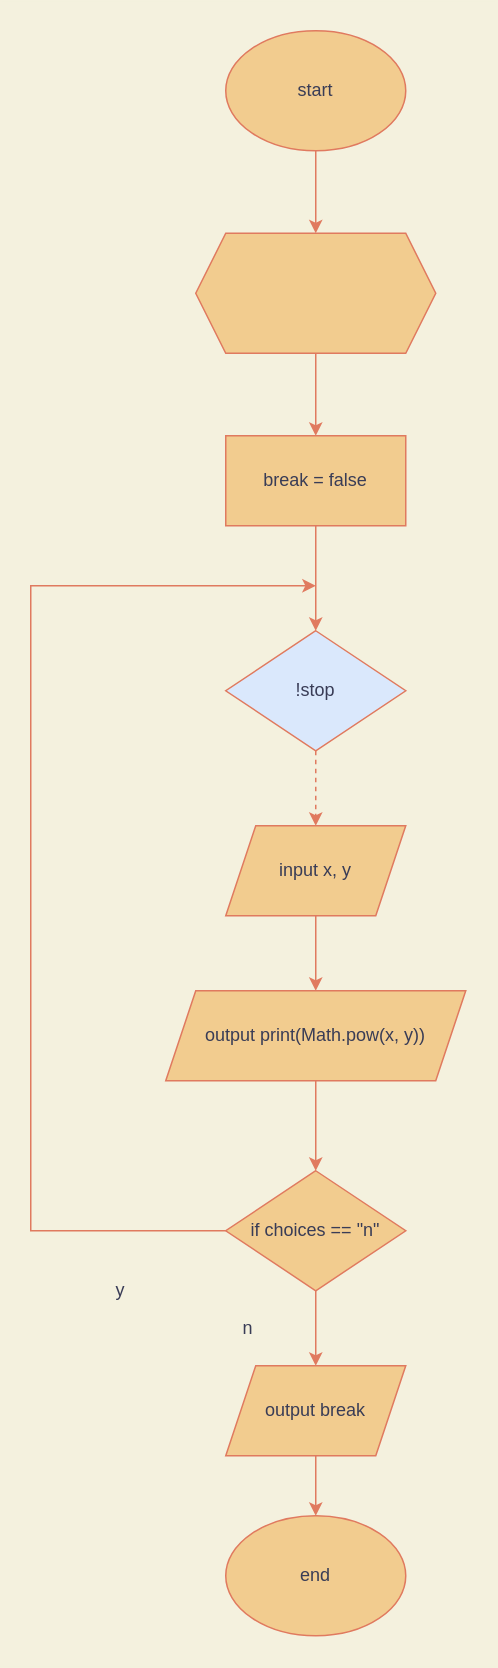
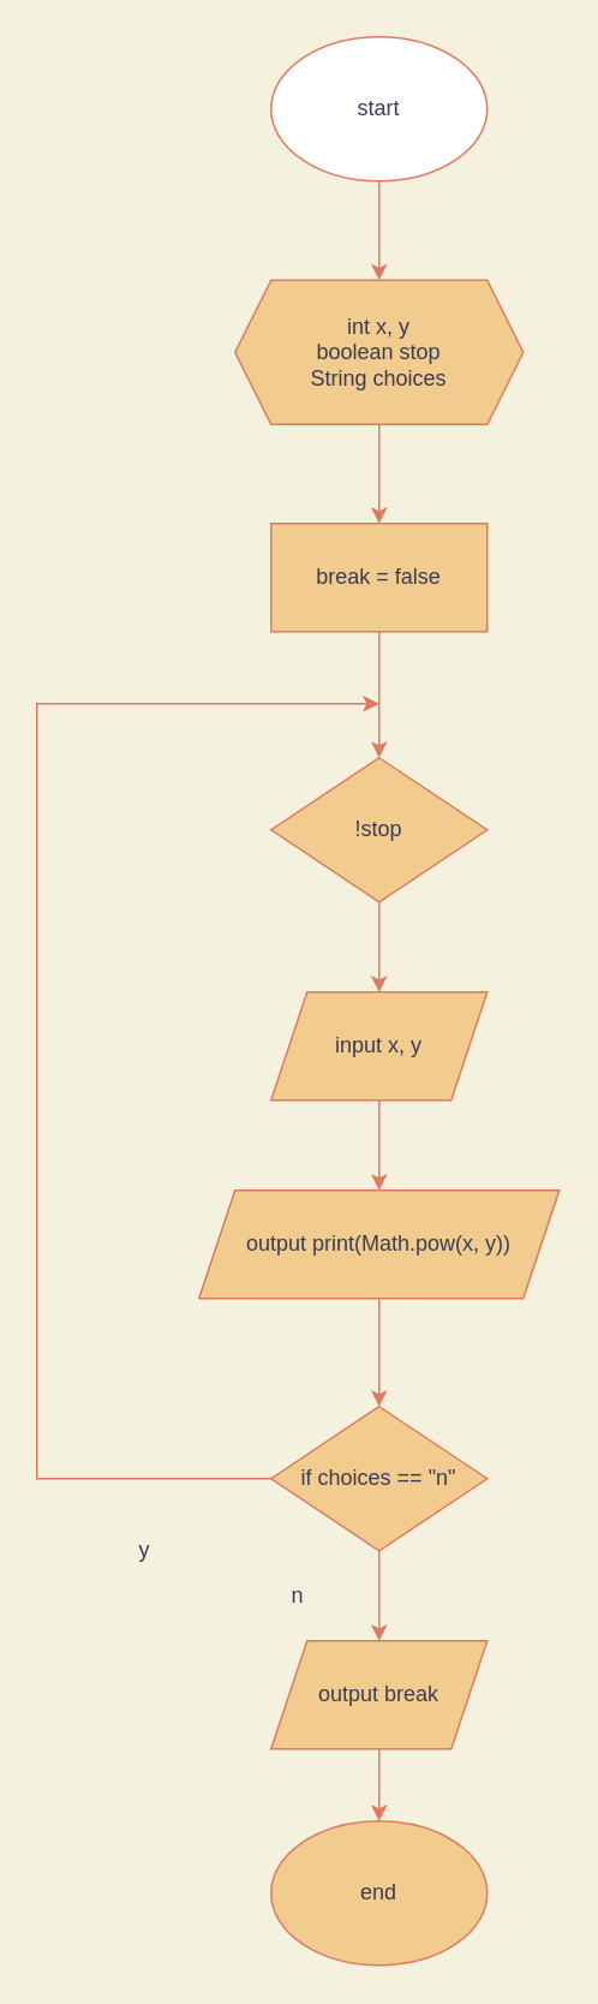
  <mxCell id="0" />
  <mxCell id="1" parent="0" />
- <mxCell id="2" value="start" style="ellipse;whiteSpace=wrap;html=1;fillColor=#F2CC8F;strokeColor=#E07A5F;fontColor=#393C56;" vertex="1" parent="1"><mxGeometry x="150" width="120" height="80" as="geometry" y="20" /></mxCell>
+ <mxCell id="2" value="start" style="ellipse;whiteSpace=wrap;html=1;fillColor=#ffffff;strokeColor=#E07A5F;fontColor=#393C56;" vertex="1" parent="1"><mxGeometry x="150" width="120" height="80" as="geometry" y="20" /></mxCell>
  <mxCell id="3" value="end" style="ellipse;whiteSpace=wrap;html=1;fillColor=#F2CC8F;strokeColor=#E07A5F;fontColor=#393C56;" vertex="1" parent="1"><mxGeometry x="150" y="1010" width="120" height="80" as="geometry" /></mxCell>
  <mxCell id="4" value="" style="shape=hexagon;perimeter=hexagonPerimeter2;whiteSpace=wrap;html=1;fixedSize=1;fillColor=#F2CC8F;strokeColor=#E07A5F;fontColor=#393C56;" vertex="1" parent="1"><mxGeometry x="130" y="155" width="160" height="80" as="geometry" /></mxCell>
+ <mxCell id="5" value="int x, y&lt;br&gt;boolean stop&lt;br&gt;String choices" style="text;html=1;strokeColor=none;fillColor=none;align=center;verticalAlign=middle;whiteSpace=wrap;rounded=0;fontColor=#393C56;" vertex="1" parent="1"><mxGeometry x="145" y="170" width="130" height="50" as="geometry" /></mxCell>
  <mxCell id="6" value="break = false" style="rounded=0;whiteSpace=wrap;html=1;fillColor=#F2CC8F;strokeColor=#E07A5F;fontColor=#393C56;" vertex="1" parent="1"><mxGeometry x="150" y="290" width="120" height="60" as="geometry" /></mxCell>
- <mxCell id="7" value="!stop" style="rhombus;whiteSpace=wrap;html=1;fillColor=#dae8fc;strokeColor=#E07A5F;fontColor=#393C56;" vertex="1" parent="1"><mxGeometry x="150" y="420" width="120" height="80" as="geometry" /></mxCell>
+ <mxCell id="7" value="!stop" style="rhombus;whiteSpace=wrap;html=1;fillColor=#F2CC8F;strokeColor=#E07A5F;fontColor=#393C56;" vertex="1" parent="1"><mxGeometry x="150" y="420" width="120" height="80" as="geometry" /></mxCell>
  <mxCell id="8" value="if choices == &quot;n&quot;" style="rhombus;whiteSpace=wrap;html=1;fillColor=#F2CC8F;strokeColor=#E07A5F;fontColor=#393C56;" vertex="1" parent="1"><mxGeometry x="150" y="780" width="120" height="80" as="geometry" /></mxCell>
  <mxCell id="9" value="output break" style="shape=parallelogram;perimeter=parallelogramPerimeter;whiteSpace=wrap;html=1;fixedSize=1;fillColor=#F2CC8F;strokeColor=#E07A5F;fontColor=#393C56;" vertex="1" parent="1"><mxGeometry x="150" y="910" width="120" height="60" as="geometry" /></mxCell>
  <mxCell id="10" value="input x, y" style="shape=parallelogram;perimeter=parallelogramPerimeter;whiteSpace=wrap;html=1;fixedSize=1;fillColor=#F2CC8F;strokeColor=#E07A5F;fontColor=#393C56;" vertex="1" parent="1"><mxGeometry x="150" y="550" width="120" height="60" as="geometry" /></mxCell>
  <mxCell id="11" value="output print(Math.pow(x, y))" style="shape=parallelogram;perimeter=parallelogramPerimeter;whiteSpace=wrap;html=1;fixedSize=1;fillColor=#F2CC8F;strokeColor=#E07A5F;fontColor=#393C56;" vertex="1" parent="1"><mxGeometry x="110" y="660" width="200" height="60" as="geometry" /></mxCell>
  <mxCell id="12" value="" style="endArrow=classic;html=1;rounded=0;entryX=0.5;entryY=0;entryDx=0;entryDy=0;exitX=0.5;exitY=1;exitDx=0;exitDy=0;labelBackgroundColor=#F4F1DE;strokeColor=#E07A5F;fontColor=#393C56;" edge="1" parent="1" source="2" target="4"><mxGeometry width="50" height="50" relative="1" as="geometry"><mxPoint x="-100" y="310" as="sourcePoint" /><mxPoint x="-50" y="260" as="targetPoint" /></mxGeometry></mxCell>
  <mxCell id="13" value="" style="endArrow=classic;html=1;rounded=0;entryX=0.5;entryY=0;entryDx=0;entryDy=0;exitX=0.5;exitY=1;exitDx=0;exitDy=0;labelBackgroundColor=#F4F1DE;strokeColor=#E07A5F;fontColor=#393C56;" edge="1" parent="1" source="4" target="6"><mxGeometry width="50" height="50" relative="1" as="geometry"><mxPoint x="-90" y="320" as="sourcePoint" /><mxPoint x="-40" y="270" as="targetPoint" /></mxGeometry></mxCell>
  <mxCell id="14" value="" style="endArrow=classic;html=1;rounded=0;entryX=0.5;entryY=0;entryDx=0;entryDy=0;exitX=0.5;exitY=1;exitDx=0;exitDy=0;labelBackgroundColor=#F4F1DE;strokeColor=#E07A5F;fontColor=#393C56;" edge="1" parent="1" source="6" target="7"><mxGeometry width="50" height="50" relative="1" as="geometry"><mxPoint x="-80" y="330" as="sourcePoint" /><mxPoint x="-30" y="280" as="targetPoint" /></mxGeometry></mxCell>
  <mxCell id="15" value="" style="endArrow=classic;html=1;rounded=0;entryX=0.5;entryY=0;entryDx=0;entryDy=0;exitX=0.5;exitY=1;exitDx=0;exitDy=0;labelBackgroundColor=#F4F1DE;strokeColor=#E07A5F;fontColor=#393C56;" edge="1" parent="1" source="8" target="9"><mxGeometry width="50" height="50" relative="1" as="geometry"><mxPoint x="-70" y="340" as="sourcePoint" /><mxPoint x="-20" y="290" as="targetPoint" /></mxGeometry></mxCell>
  <mxCell id="16" value="" style="endArrow=classic;html=1;rounded=0;entryX=0.5;entryY=0;entryDx=0;entryDy=0;exitX=0.5;exitY=1;exitDx=0;exitDy=0;labelBackgroundColor=#F4F1DE;strokeColor=#E07A5F;fontColor=#393C56;" edge="1" parent="1" source="11" target="8"><mxGeometry width="50" height="50" relative="1" as="geometry"><mxPoint x="-60" y="350" as="sourcePoint" /><mxPoint x="-10" y="300" as="targetPoint" /></mxGeometry></mxCell>
  <mxCell id="17" value="" style="endArrow=classic;html=1;rounded=0;entryX=0.5;entryY=0;entryDx=0;entryDy=0;exitX=0.5;exitY=1;exitDx=0;exitDy=0;labelBackgroundColor=#F4F1DE;strokeColor=#E07A5F;fontColor=#393C56;" edge="1" parent="1" source="10" target="11"><mxGeometry width="50" height="50" relative="1" as="geometry"><mxPoint x="-50" y="360" as="sourcePoint" /><mxPoint x="0" y="310" as="targetPoint" /></mxGeometry></mxCell>
- <mxCell id="18" value="" style="endArrow=classic;html=1;rounded=0;entryX=0.5;entryY=0;entryDx=0;entryDy=0;exitX=0.5;exitY=1;exitDx=0;exitDy=0;labelBackgroundColor=#F4F1DE;strokeColor=#E07A5F;fontColor=#393C56;dashed=1;" edge="1" parent="1" source="7" target="10"><mxGeometry width="50" height="50" relative="1" as="geometry"><mxPoint x="-40" y="370" as="sourcePoint" /><mxPoint x="10" y="320" as="targetPoint" /></mxGeometry></mxCell>
+ <mxCell id="18" value="" style="endArrow=classic;html=1;rounded=0;entryX=0.5;entryY=0;entryDx=0;entryDy=0;exitX=0.5;exitY=1;exitDx=0;exitDy=0;labelBackgroundColor=#F4F1DE;strokeColor=#E07A5F;fontColor=#393C56;" edge="1" parent="1" source="7" target="10"><mxGeometry width="50" height="50" relative="1" as="geometry"><mxPoint x="-40" y="370" as="sourcePoint" /><mxPoint x="10" y="320" as="targetPoint" /></mxGeometry></mxCell>
  <mxCell id="19" value="" style="endArrow=classic;html=1;rounded=0;exitX=0;exitY=0.5;exitDx=0;exitDy=0;labelBackgroundColor=#F4F1DE;strokeColor=#E07A5F;fontColor=#393C56;" edge="1" parent="1" source="8"><mxGeometry width="50" height="50" relative="1" as="geometry"><mxPoint x="220" y="870" as="sourcePoint" /><mxPoint x="210" y="390" as="targetPoint" /><Array as="points"><mxPoint x="20" y="820" /><mxPoint x="20" y="390" /></Array></mxGeometry></mxCell>
  <mxCell id="20" value="" style="endArrow=classic;html=1;rounded=0;entryX=0.5;entryY=0;entryDx=0;entryDy=0;exitX=0.5;exitY=1;exitDx=0;exitDy=0;labelBackgroundColor=#F4F1DE;strokeColor=#E07A5F;fontColor=#393C56;" edge="1" parent="1" source="9" target="3"><mxGeometry width="50" height="50" relative="1" as="geometry"><mxPoint x="230" y="880" as="sourcePoint" /><mxPoint x="230" y="930" as="targetPoint" /></mxGeometry></mxCell>
  <mxCell id="21" value="y" style="text;html=1;strokeColor=none;fillColor=none;align=center;verticalAlign=middle;whiteSpace=wrap;rounded=0;fontColor=#393C56;" vertex="1" parent="1"><mxGeometry x="50" y="845" width="60" height="30" as="geometry" /></mxCell>
  <mxCell id="22" value="n" style="text;html=1;strokeColor=none;fillColor=none;align=center;verticalAlign=middle;whiteSpace=wrap;rounded=0;fontColor=#393C56;" vertex="1" parent="1"><mxGeometry x="135" y="870" width="60" height="30" as="geometry" /></mxCell>
